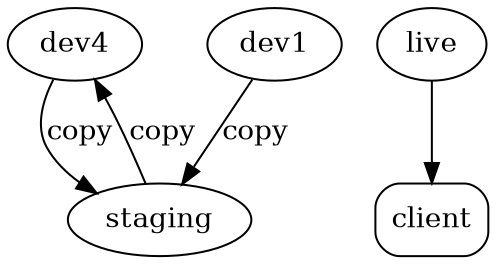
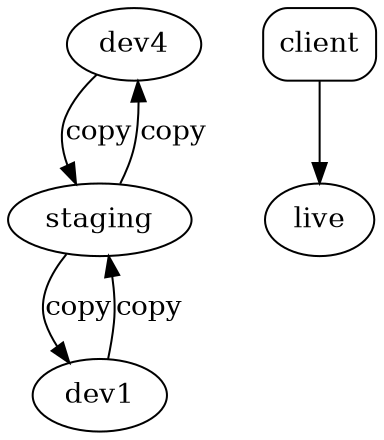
  digraph {
    n1 [label=dev4]
    staging
    dev1
    client [shape=box style=rounded]
    live
    n1 -> staging [label=copy]
    staging -> n1 [label=copy]
+   staging -> dev1 [label=copy]
    dev1 -> staging [label=copy]
-   live -> client
+   client -> live
  }
